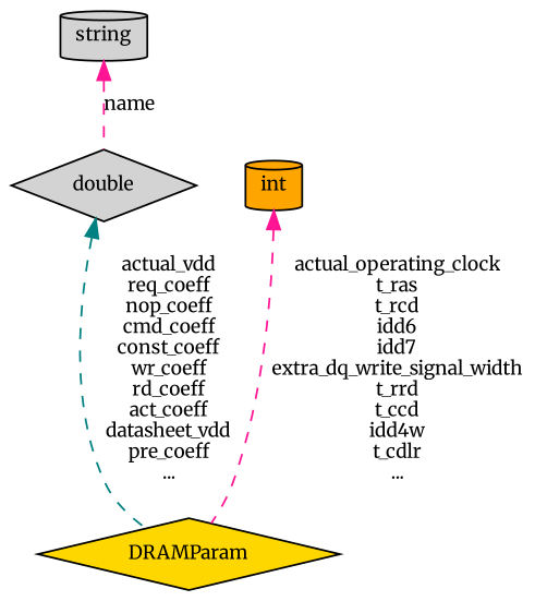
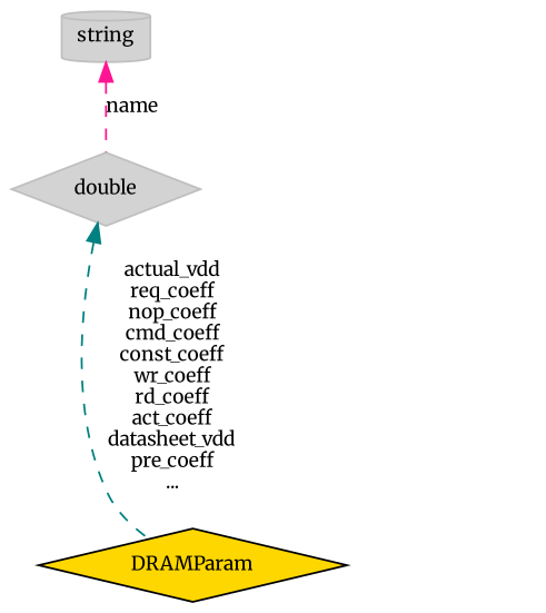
  digraph {
    fontname=Merriweather
    node [color=black fillcolor=lightgrey fontname=Merriweather fontsize=10 shape=diamond style=filled]
    edge [color=deeppink dir=back fontname=Merriweather fontsize=10 labelfontname=FreeSans labelfontsize=10 style=dashed]
    n1 [fillcolor=gold fontcolor=black height=0.2 label=DRAMParam width=0.4]
-   n2 [height=0.2 label=double width=0.4]
-   n3 [height=0.2 label=string shape=cylinder width=0.4]
-   n4 [fillcolor=orange height=0.2 label=int shape=cylinder width=0.4]
+   n2 [color=grey75 height=0.2 label=double width=0.4]
+   n3 [color=grey75 height=0.2 label=string shape=cylinder width=0.4]
    n2 -> n1 [color=teal label="actual_vdd\nreq_coeff\nnop_coeff\ncmd_coeff\nconst_coeff\nwr_coeff\nrd_coeff\nact_coeff\ndatasheet_vdd\npre_coeff\n..."]
    n3 -> n2 [label=name]
-   n4 -> n1 [label="actual_operating_clock\nt_ras\nt_rcd\nidd6\nidd7\nextra_dq_write_signal_width\nt_rrd\nt_ccd\nidd4w\nt_cdlr\n..."]
  }
